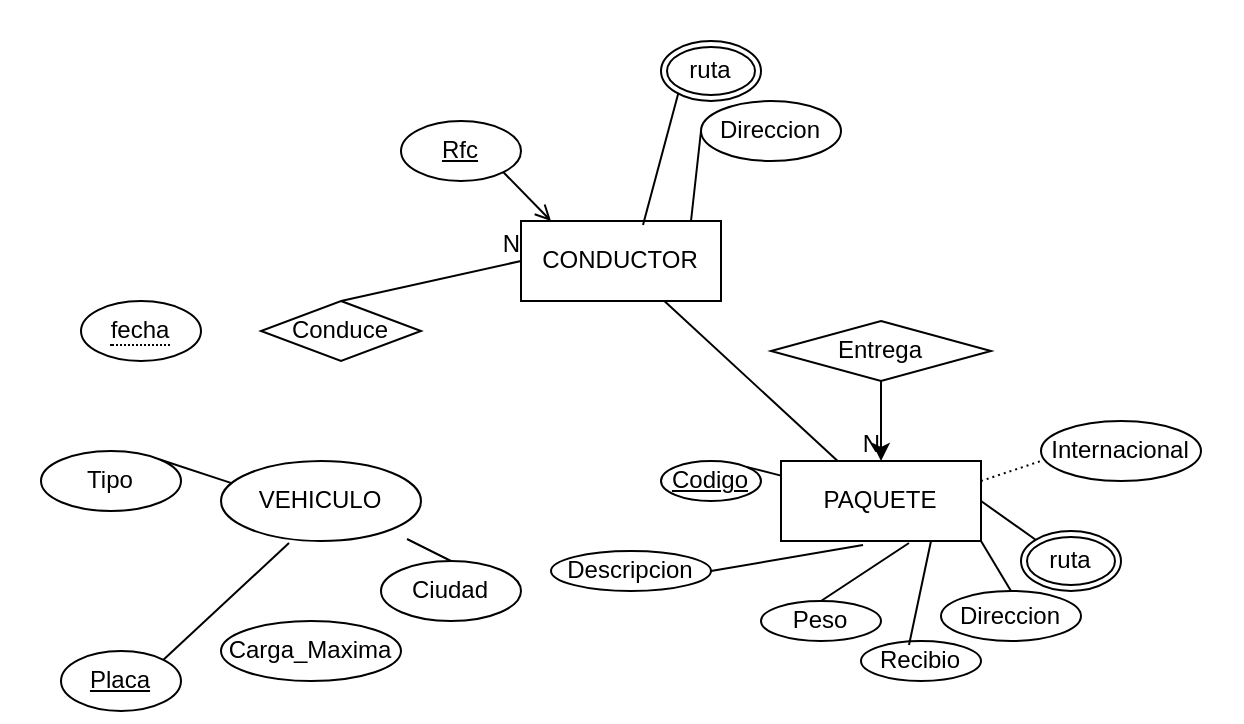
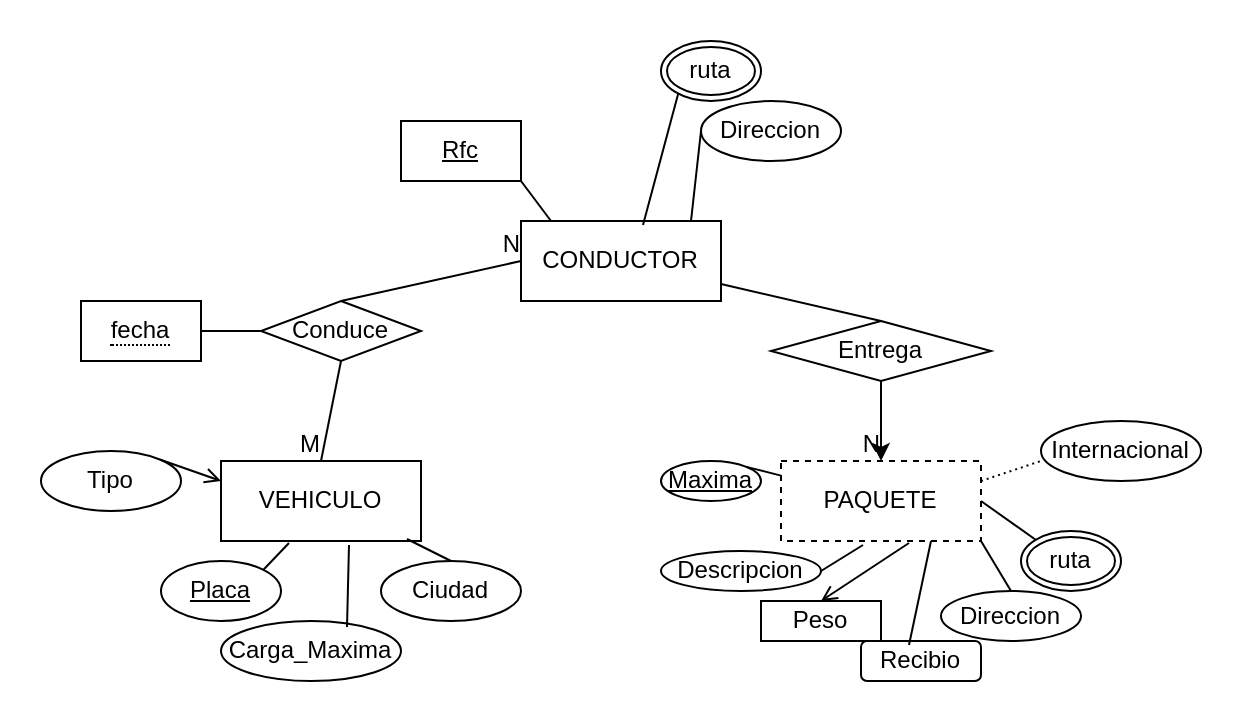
  <mxCell id="0" />
  <mxCell id="1" parent="0" />
  <mxCell id="2" value="CONDUCTOR" style="whiteSpace=wrap;html=1;align=center;" parent="1" vertex="1"><mxGeometry x="260" y="110" width="100" height="40" as="geometry" /></mxCell>
- <mxCell id="3" value="PAQUETE" style="whiteSpace=wrap;html=1;align=center;" parent="1" vertex="1"><mxGeometry x="390" y="230" width="100" height="40" as="geometry" /></mxCell>
- <mxCell id="4" value="VEHICULO" style="ellipse;whiteSpace=wrap;html=1;align=center;" parent="1" vertex="1"><mxGeometry x="110" y="230" width="100" height="40" as="geometry" /></mxCell>
- <mxCell id="5" value="Rfc" style="ellipse;whiteSpace=wrap;html=1;align=center;fontStyle=4;" parent="1" vertex="1"><mxGeometry x="200" y="60" width="60" height="30" as="geometry" /></mxCell>
+ <mxCell id="3" value="PAQUETE" style="whiteSpace=wrap;html=1;align=center;dashed=1;" parent="1" vertex="1"><mxGeometry x="390" y="230" width="100" height="40" as="geometry" /></mxCell>
+ <mxCell id="4" value="VEHICULO" style="whiteSpace=wrap;html=1;align=center;" parent="1" vertex="1"><mxGeometry x="110" y="230" width="100" height="40" as="geometry" /></mxCell>
+ <mxCell id="5" value="Rfc" style="whiteSpace=wrap;html=1;align=center;fontStyle=4;rounded=0;" parent="1" vertex="1"><mxGeometry x="200" y="60" width="60" height="30" as="geometry" /></mxCell>
  <mxCell id="6" value="Direccion" style="ellipse;whiteSpace=wrap;html=1;align=center;" parent="1" vertex="1"><mxGeometry x="350" y="50" width="70" height="30" as="geometry" /></mxCell>
- <mxCell id="7" value="" style="endArrow=open;html=1;rounded=0;exitX=1;exitY=1;exitDx=0;exitDy=0;entryX=0.15;entryY=0;entryDx=0;entryDy=0;entryPerimeter=0;" parent="1" source="5" target="2" edge="1"><mxGeometry relative="1" as="geometry"><mxPoint x="400" y="140" as="sourcePoint" /><mxPoint x="560" y="140" as="targetPoint" /></mxGeometry></mxCell>
+ <mxCell id="7" value="" style="endArrow=none;html=1;rounded=0;exitX=1;exitY=1;exitDx=0;exitDy=0;entryX=0.15;entryY=0;entryDx=0;entryDy=0;entryPerimeter=0;" parent="1" source="5" target="2" edge="1"><mxGeometry relative="1" as="geometry"><mxPoint x="400" y="140" as="sourcePoint" /><mxPoint x="560" y="140" as="targetPoint" /></mxGeometry></mxCell>
  <mxCell id="8" value="" style="endArrow=none;html=1;rounded=0;exitX=0;exitY=1;exitDx=0;exitDy=0;entryX=0.61;entryY=0.05;entryDx=0;entryDy=0;entryPerimeter=0;" parent="1" target="2" edge="1"><mxGeometry relative="1" as="geometry"><mxPoint x="338.787" y="45.607" as="sourcePoint" /><mxPoint x="353.787" y="94.393" as="targetPoint" /></mxGeometry></mxCell>
  <mxCell id="9" value="" style="endArrow=none;html=1;rounded=0;exitX=0;exitY=0.5;exitDx=0;exitDy=0;entryX=0.85;entryY=0;entryDx=0;entryDy=0;entryPerimeter=0;" parent="1" source="6" target="2" edge="1"><mxGeometry relative="1" as="geometry"><mxPoint x="340" y="90" as="sourcePoint" /><mxPoint x="363.787" y="114.393" as="targetPoint" /></mxGeometry></mxCell>
- <mxCell id="10" value="Placa" style="ellipse;whiteSpace=wrap;html=1;align=center;fontStyle=4;" parent="1" vertex="1"><mxGeometry x="30" y="325" width="60" height="30" as="geometry" /></mxCell>
+ <mxCell id="10" value="Placa" style="ellipse;whiteSpace=wrap;html=1;align=center;fontStyle=4;" parent="1" vertex="1"><mxGeometry x="80" y="280" width="60" height="30" as="geometry" /></mxCell>
  <mxCell id="11" value="Carga_Maxima" style="ellipse;whiteSpace=wrap;html=1;align=center;" parent="1" vertex="1"><mxGeometry x="110" y="310" width="90" height="30" as="geometry" /></mxCell>
  <mxCell id="12" value="Ciudad" style="ellipse;whiteSpace=wrap;html=1;align=center;" parent="1" vertex="1"><mxGeometry x="190" y="280" width="70" height="30" as="geometry" /></mxCell>
- <mxCell id="13" value="Codigo" style="ellipse;whiteSpace=wrap;html=1;align=center;fontStyle=4;" parent="1" vertex="1"><mxGeometry x="330" y="230" width="50" height="20" as="geometry" /></mxCell>
- <mxCell id="14" value="Descripcion" style="ellipse;whiteSpace=wrap;html=1;align=center;" parent="1" vertex="1"><mxGeometry x="275" y="275" width="80" height="20" as="geometry" /></mxCell>
- <mxCell id="15" value="Peso" style="ellipse;whiteSpace=wrap;html=1;align=center;" parent="1" vertex="1"><mxGeometry x="380" y="300" width="60" height="20" as="geometry" /></mxCell>
+ <mxCell id="13" value="Maxima" style="ellipse;whiteSpace=wrap;html=1;align=center;fontStyle=4;" parent="1" vertex="1"><mxGeometry x="330" y="230" width="50" height="20" as="geometry" /></mxCell>
+ <mxCell id="14" value="Descripcion" style="ellipse;whiteSpace=wrap;html=1;align=center;" parent="1" vertex="1"><mxGeometry x="330" y="275" width="80" height="20" as="geometry" /></mxCell>
+ <mxCell id="15" value="Peso" style="whiteSpace=wrap;html=1;align=center;rounded=0;" parent="1" vertex="1"><mxGeometry x="380" y="300" width="60" height="20" as="geometry" /></mxCell>
  <mxCell id="16" value="Direccion" style="ellipse;whiteSpace=wrap;html=1;align=center;" parent="1" vertex="1"><mxGeometry x="470" y="295" width="70" height="25" as="geometry" /></mxCell>
- <mxCell id="17" value="Recibio" style="ellipse;whiteSpace=wrap;html=1;align=center;" parent="1" vertex="1"><mxGeometry x="430" y="320" width="60" height="20" as="geometry" /></mxCell>
+ <mxCell id="17" value="Recibio" style="whiteSpace=wrap;html=1;align=center;rounded=1;" parent="1" vertex="1"><mxGeometry x="430" y="320" width="60" height="20" as="geometry" /></mxCell>
  <mxCell id="18" value="" style="endArrow=none;html=1;rounded=0;entryX=1;entryY=0;entryDx=0;entryDy=0;" parent="1" source="3" target="13" edge="1"><mxGeometry relative="1" as="geometry"><mxPoint x="430" y="410" as="sourcePoint" /><mxPoint x="590" y="410" as="targetPoint" /></mxGeometry></mxCell>
  <mxCell id="19" value="" style="endArrow=none;html=1;rounded=0;exitX=0.41;exitY=1.05;exitDx=0;exitDy=0;exitPerimeter=0;entryX=1;entryY=0.5;entryDx=0;entryDy=0;" parent="1" source="3" edge="1" target="14"><mxGeometry relative="1" as="geometry"><mxPoint x="420" y="290" as="sourcePoint" /><mxPoint x="412.678" y="312.929" as="targetPoint" /></mxGeometry></mxCell>
- <mxCell id="20" value="" style="endArrow=none;html=1;rounded=0;exitX=0.64;exitY=1.025;exitDx=0;exitDy=0;exitPerimeter=0;entryX=0.5;entryY=0;entryDx=0;entryDy=0;" parent="1" source="3" target="15" edge="1"><mxGeometry relative="1" as="geometry"><mxPoint x="450" y="290" as="sourcePoint" /><mxPoint x="442.678" y="312.929" as="targetPoint" /></mxGeometry></mxCell>
+ <mxCell id="20" value="" style="endArrow=open;html=1;rounded=0;exitX=0.64;exitY=1.025;exitDx=0;exitDy=0;exitPerimeter=0;entryX=0.5;entryY=0;entryDx=0;entryDy=0;" parent="1" source="3" target="15" edge="1"><mxGeometry relative="1" as="geometry"><mxPoint x="450" y="290" as="sourcePoint" /><mxPoint x="442.678" y="312.929" as="targetPoint" /></mxGeometry></mxCell>
  <mxCell id="21" value="" style="endArrow=none;html=1;rounded=0;exitX=0.75;exitY=1;exitDx=0;exitDy=0;entryX=0.4;entryY=0.1;entryDx=0;entryDy=0;entryPerimeter=0;" parent="1" source="3" target="17" edge="1"><mxGeometry relative="1" as="geometry"><mxPoint x="590" y="360" as="sourcePoint" /><mxPoint x="582.678" y="382.929" as="targetPoint" /></mxGeometry></mxCell>
  <mxCell id="22" value="" style="endArrow=none;html=1;rounded=0;exitX=1;exitY=1;exitDx=0;exitDy=0;entryX=0.5;entryY=0;entryDx=0;entryDy=0;" parent="1" source="3" target="16" edge="1"><mxGeometry relative="1" as="geometry"><mxPoint x="610" y="350" as="sourcePoint" /><mxPoint x="602.678" y="372.929" as="targetPoint" /></mxGeometry></mxCell>
  <mxCell id="23" value="" style="endArrow=none;html=1;rounded=0;exitX=0.34;exitY=1.025;exitDx=0;exitDy=0;exitPerimeter=0;entryX=1;entryY=0;entryDx=0;entryDy=0;" parent="1" source="4" target="10" edge="1"><mxGeometry relative="1" as="geometry"><mxPoint x="210" y="390" as="sourcePoint" /><mxPoint x="370" y="390" as="targetPoint" /></mxGeometry></mxCell>
+ <mxCell id="24" value="" style="endArrow=none;html=1;rounded=0;exitX=0.64;exitY=1.05;exitDx=0;exitDy=0;exitPerimeter=0;entryX=0.7;entryY=0.1;entryDx=0;entryDy=0;entryPerimeter=0;" parent="1" source="4" target="11" edge="1"><mxGeometry relative="1" as="geometry"><mxPoint x="280" y="370" as="sourcePoint" /><mxPoint x="272.678" y="392.929" as="targetPoint" /></mxGeometry></mxCell>
  <mxCell id="25" value="" style="endArrow=none;html=1;rounded=0;exitX=0.93;exitY=0.975;exitDx=0;exitDy=0;exitPerimeter=0;entryX=0.5;entryY=0;entryDx=0;entryDy=0;" parent="1" source="4" target="12" edge="1"><mxGeometry relative="1" as="geometry"><mxPoint x="250" y="360" as="sourcePoint" /><mxPoint x="242.678" y="382.929" as="targetPoint" /></mxGeometry></mxCell>
  <mxCell id="26" value="Conduce" style="shape=rhombus;perimeter=rhombusPerimeter;whiteSpace=wrap;html=1;align=center;" parent="1" vertex="1"><mxGeometry x="130" y="150" width="80" height="30" as="geometry" /></mxCell>
  <mxCell id="27" value="Entrega" style="shape=rhombus;perimeter=rhombusPerimeter;whiteSpace=wrap;html=1;align=center;" parent="1" vertex="1"><mxGeometry x="385" y="160" width="110" height="30" as="geometry" /></mxCell>
- <mxCell id="28" value="" style="endArrow=none;html=1;rounded=0;" parent="1" source="2" target="3" edge="1"><mxGeometry relative="1" as="geometry"><mxPoint x="480" y="120" as="sourcePoint" /><mxPoint x="640" y="120" as="targetPoint" /></mxGeometry></mxCell>
+ <mxCell id="28" value="" style="endArrow=none;html=1;rounded=0;entryX=0.5;entryY=0;entryDx=0;entryDy=0;" parent="1" source="2" target="27" edge="1"><mxGeometry relative="1" as="geometry"><mxPoint x="480" y="120" as="sourcePoint" /><mxPoint x="640" y="120" as="targetPoint" /></mxGeometry></mxCell>
  <mxCell id="29" value="" style="endArrow=classic;html=1;rounded=0;exitX=0.5;exitY=1;exitDx=0;exitDy=0;entryX=0.5;entryY=0;entryDx=0;entryDy=0;" parent="1" source="27" target="3" edge="1"><mxGeometry relative="1" as="geometry"><mxPoint x="550" y="220" as="sourcePoint" /><mxPoint x="710" y="220" as="targetPoint" /></mxGeometry></mxCell>
  <mxCell id="30" value="N" style="resizable=0;html=1;align=right;verticalAlign=bottom;" parent="29" connectable="0" vertex="1"><mxGeometry x="1" relative="1" as="geometry" /></mxCell>
- <mxCell id="31" value="&lt;span style=&quot;border-bottom: 1px dotted&quot;&gt;fecha&lt;/span&gt;" style="ellipse;whiteSpace=wrap;html=1;align=center;" vertex="1" parent="1"><mxGeometry x="40" y="150" width="60" height="30" as="geometry" /></mxCell>
+ <mxCell id="31" value="&lt;span style=&quot;border-bottom: 1px dotted&quot;&gt;fecha&lt;/span&gt;" style="whiteSpace=wrap;html=1;align=center;rounded=0;" vertex="1" parent="1"><mxGeometry x="40" y="150" width="60" height="30" as="geometry" /></mxCell>
+ <mxCell id="32" value="" style="endArrow=none;html=1;rounded=0;exitX=1;exitY=0.5;exitDx=0;exitDy=0;entryX=0;entryY=0.5;entryDx=0;entryDy=0;" edge="1" parent="1" source="31" target="26"><mxGeometry relative="1" as="geometry"><mxPoint x="80" y="90" as="sourcePoint" /><mxPoint x="240" y="90" as="targetPoint" /></mxGeometry></mxCell>
  <mxCell id="33" value="ruta" style="ellipse;shape=doubleEllipse;margin=3;whiteSpace=wrap;html=1;align=center;" vertex="1" parent="1"><mxGeometry x="510" y="265" width="50" height="30" as="geometry" /></mxCell>
  <mxCell id="34" value="" style="endArrow=none;html=1;rounded=0;exitX=1;exitY=0.5;exitDx=0;exitDy=0;entryX=0;entryY=0;entryDx=0;entryDy=0;" edge="1" parent="1" source="3" target="33"><mxGeometry relative="1" as="geometry"><mxPoint x="550" y="170" as="sourcePoint" /><mxPoint x="710" y="170" as="targetPoint" /></mxGeometry></mxCell>
  <mxCell id="35" value="ruta" style="ellipse;shape=doubleEllipse;margin=3;whiteSpace=wrap;html=1;align=center;" vertex="1" parent="1"><mxGeometry x="330" y="20" width="50" height="30" as="geometry" /></mxCell>
  <mxCell id="36" value="Internacional" style="ellipse;whiteSpace=wrap;html=1;align=center;" vertex="1" parent="1"><mxGeometry x="520" y="210" width="80" height="30" as="geometry" /></mxCell>
  <mxCell id="37" value="" style="endArrow=none;html=1;rounded=0;dashed=1;dashPattern=1 2;exitX=1;exitY=0.25;exitDx=0;exitDy=0;" edge="1" parent="1" source="3"><mxGeometry relative="1" as="geometry"><mxPoint x="610" y="150" as="sourcePoint" /><mxPoint x="520" y="230" as="targetPoint" /></mxGeometry></mxCell>
  <mxCell id="38" value="" style="endArrow=none;html=1;rounded=0;entryX=0;entryY=0.5;entryDx=0;entryDy=0;exitX=0.5;exitY=0;exitDx=0;exitDy=0;" edge="1" parent="1" source="26" target="2"><mxGeometry relative="1" as="geometry"><mxPoint x="390" y="115" as="sourcePoint" /><mxPoint x="600" y="70" as="targetPoint" /></mxGeometry></mxCell>
  <mxCell id="39" value="N" style="resizable=0;html=1;align=right;verticalAlign=bottom;" connectable="0" vertex="1" parent="38"><mxGeometry x="1" relative="1" as="geometry" /></mxCell>
+ <mxCell id="40" value="" style="endArrow=none;html=1;rounded=0;entryX=0.5;entryY=0;entryDx=0;entryDy=0;exitX=0.5;exitY=1;exitDx=0;exitDy=0;" edge="1" parent="1" source="26" target="4"><mxGeometry relative="1" as="geometry"><mxPoint x="470" y="115" as="sourcePoint" /><mxPoint x="465" y="65" as="targetPoint" /></mxGeometry></mxCell>
+ <mxCell id="41" value="M" style="resizable=0;html=1;align=right;verticalAlign=bottom;" connectable="0" vertex="1" parent="40"><mxGeometry x="1" relative="1" as="geometry" /></mxCell>
  <mxCell id="42" value="Tipo" style="ellipse;whiteSpace=wrap;html=1;align=center;" vertex="1" parent="1"><mxGeometry x="20" y="225" width="70" height="30" as="geometry" /></mxCell>
- <mxCell id="43" value="" style="endArrow=none;html=1;rounded=0;exitX=1;exitY=0;exitDx=0;exitDy=0;entryX=0;entryY=0.25;entryDx=0;entryDy=0;" edge="1" parent="1" source="42" target="4"><mxGeometry relative="1" as="geometry"><mxPoint x="80" y="120" as="sourcePoint" /><mxPoint x="240" y="120" as="targetPoint" /></mxGeometry></mxCell>
+ <mxCell id="43" value="" style="endArrow=open;html=1;rounded=0;exitX=1;exitY=0;exitDx=0;exitDy=0;entryX=0;entryY=0.25;entryDx=0;entryDy=0;" edge="1" parent="1" source="42" target="4"><mxGeometry relative="1" as="geometry"><mxPoint x="80" y="120" as="sourcePoint" /><mxPoint x="240" y="120" as="targetPoint" /></mxGeometry></mxCell>
